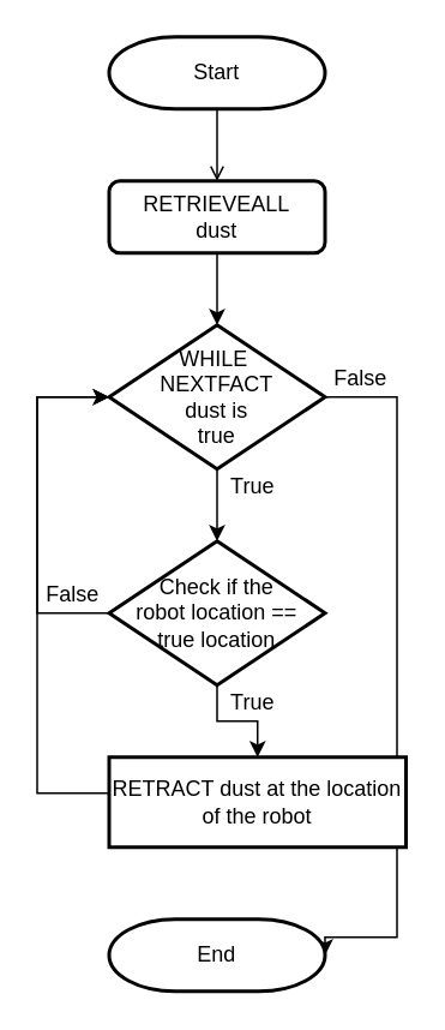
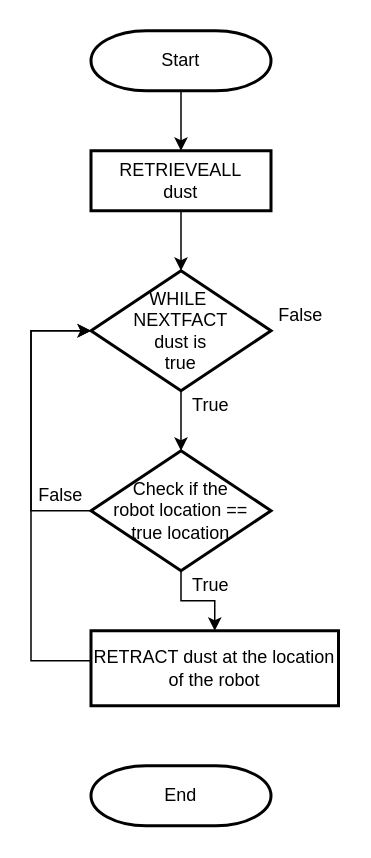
  <mxCell id="0" />
  <mxCell id="1" parent="0" />
- <mxCell id="2" value="" style="edgeStyle=orthogonalEdgeStyle;rounded=0;orthogonalLoop=1;jettySize=auto;html=1;endArrow=open;" edge="1" parent="1" source="3" target="5"><mxGeometry relative="1" as="geometry" /></mxCell>
+ <mxCell id="2" value="" style="edgeStyle=orthogonalEdgeStyle;rounded=0;orthogonalLoop=1;jettySize=auto;html=1;" edge="1" parent="1" source="3" target="5"><mxGeometry relative="1" as="geometry" /></mxCell>
  <mxCell id="3" value="Start" style="strokeWidth=2;html=1;shape=mxgraph.flowchart.terminator;whiteSpace=wrap;" vertex="1" parent="1"><mxGeometry x="60" y="20" width="120" height="40" as="geometry" /></mxCell>
  <mxCell id="4" value="" style="edgeStyle=orthogonalEdgeStyle;rounded=0;orthogonalLoop=1;jettySize=auto;html=1;" edge="1" parent="1" source="5" target="8"><mxGeometry relative="1" as="geometry" /></mxCell>
- <mxCell id="5" value="RETRIEVEALL&lt;br&gt;dust" style="whiteSpace=wrap;html=1;strokeWidth=2;rounded=1;" vertex="1" parent="1"><mxGeometry x="60" y="100" width="120" height="40" as="geometry" /></mxCell>
+ <mxCell id="5" value="RETRIEVEALL&lt;br&gt;dust" style="whiteSpace=wrap;html=1;strokeWidth=2;" vertex="1" parent="1"><mxGeometry x="60" y="100" width="120" height="40" as="geometry" /></mxCell>
  <mxCell id="6" value="" style="edgeStyle=orthogonalEdgeStyle;rounded=0;orthogonalLoop=1;jettySize=auto;html=1;" edge="1" parent="1" source="8" target="11"><mxGeometry relative="1" as="geometry" /></mxCell>
- <mxCell id="7" style="edgeStyle=orthogonalEdgeStyle;rounded=0;orthogonalLoop=1;jettySize=auto;html=1;entryX=1;entryY=0.5;entryDx=0;entryDy=0;entryPerimeter=0;" edge="1" parent="1" source="8" target="14"><mxGeometry relative="1" as="geometry"><Array as="points"><mxPoint x="220" y="220" /><mxPoint x="220" y="520" /></Array></mxGeometry></mxCell>
  <mxCell id="8" value="WHILE&amp;nbsp;&lt;br&gt;NEXTFACT &lt;br&gt;dust is &lt;br&gt;true" style="rhombus;whiteSpace=wrap;html=1;strokeWidth=2;" vertex="1" parent="1"><mxGeometry x="60" y="180" width="120" height="80" as="geometry" /></mxCell>
  <mxCell id="9" value="" style="edgeStyle=orthogonalEdgeStyle;rounded=0;orthogonalLoop=1;jettySize=auto;html=1;" edge="1" parent="1" source="11" target="13"><mxGeometry relative="1" as="geometry" /></mxCell>
  <mxCell id="10" style="edgeStyle=orthogonalEdgeStyle;rounded=0;orthogonalLoop=1;jettySize=auto;html=1;" edge="1" parent="1" source="11"><mxGeometry relative="1" as="geometry"><mxPoint x="60" y="220" as="targetPoint" /><Array as="points"><mxPoint x="20" y="340" /><mxPoint x="20" y="220" /></Array></mxGeometry></mxCell>
  <mxCell id="11" value="Check if the &lt;br&gt;robot location == &lt;br&gt;true location" style="rhombus;whiteSpace=wrap;html=1;strokeWidth=2;" vertex="1" parent="1"><mxGeometry x="60" y="300" width="120" height="80" as="geometry" /></mxCell>
  <mxCell id="12" style="edgeStyle=orthogonalEdgeStyle;rounded=0;orthogonalLoop=1;jettySize=auto;html=1;entryX=0;entryY=0.5;entryDx=0;entryDy=0;" edge="1" parent="1" source="13" target="8"><mxGeometry relative="1" as="geometry"><Array as="points"><mxPoint x="20" y="440" /><mxPoint x="20" y="220" /></Array></mxGeometry></mxCell>
  <mxCell id="13" value="RETRACT dust at the location of the robot" style="whiteSpace=wrap;html=1;strokeWidth=2;" vertex="1" parent="1"><mxGeometry x="60" y="420" width="165" height="50" as="geometry" /></mxCell>
  <mxCell id="14" value="End" style="strokeWidth=2;html=1;shape=mxgraph.flowchart.terminator;whiteSpace=wrap;" vertex="1" parent="1"><mxGeometry x="60" y="510" width="120" height="40" as="geometry" /></mxCell>
  <mxCell id="15" value="False" style="text;html=1;strokeColor=none;fillColor=none;align=center;verticalAlign=middle;whiteSpace=wrap;rounded=0;" vertex="1" parent="1"><mxGeometry x="180" y="200" width="40" height="20" as="geometry" /></mxCell>
  <mxCell id="16" value="True" style="text;html=1;strokeColor=none;fillColor=none;align=center;verticalAlign=middle;whiteSpace=wrap;rounded=0;" vertex="1" parent="1"><mxGeometry x="120" y="260" width="40" height="20" as="geometry" /></mxCell>
  <mxCell id="17" value="True" style="text;html=1;strokeColor=none;fillColor=none;align=center;verticalAlign=middle;whiteSpace=wrap;rounded=0;" vertex="1" parent="1"><mxGeometry x="120" y="380" width="40" height="20" as="geometry" /></mxCell>
  <mxCell id="18" value="False" style="text;html=1;strokeColor=none;fillColor=none;align=center;verticalAlign=middle;whiteSpace=wrap;rounded=0;" vertex="1" parent="1"><mxGeometry x="20" y="320" width="40" height="20" as="geometry" /></mxCell>
